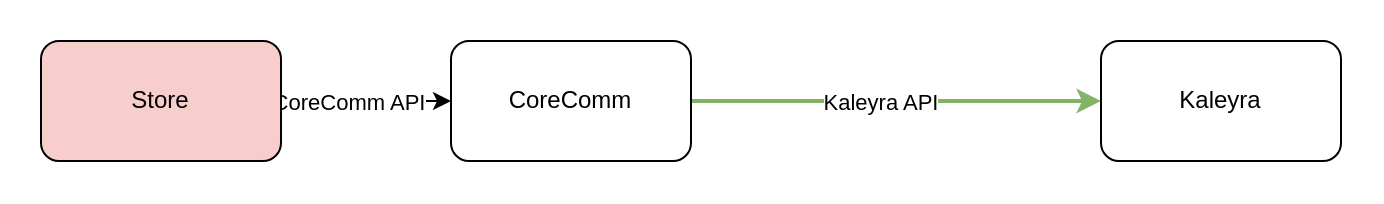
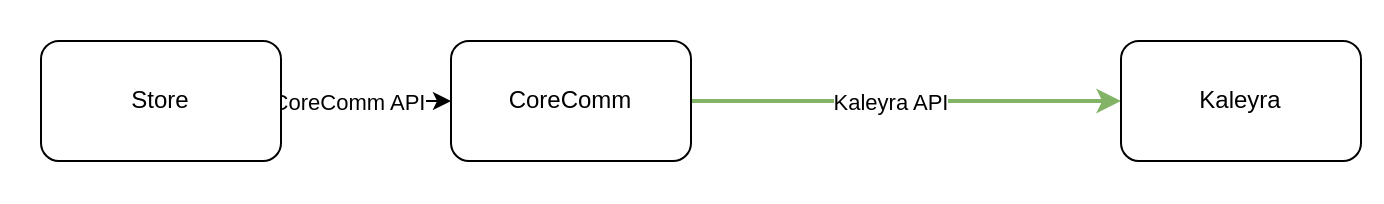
  <mxCell id="0" />
  <mxCell id="1" parent="0" />
  <mxCell id="2" style="edgeStyle=orthogonalEdgeStyle;rounded=0;orthogonalLoop=1;jettySize=auto;html=1;" edge="1" parent="1" source="4" target="7"><mxGeometry relative="1" as="geometry" /></mxCell>
  <mxCell id="3" value="CoreComm API" style="edgeLabel;html=1;align=center;verticalAlign=middle;resizable=0;points=[];" vertex="1" connectable="0" parent="2"><mxGeometry x="-0.231" relative="1" as="geometry"><mxPoint as="offset" /></mxGeometry></mxCell>
- <mxCell id="4" value="Store" style="rounded=1;whiteSpace=wrap;html=1;fillColor=#f8cecc;" vertex="1" parent="1"><mxGeometry x="20" y="20" width="120" height="60" as="geometry" /></mxCell>
+ <mxCell id="4" value="Store" style="rounded=1;whiteSpace=wrap;html=1;" vertex="1" parent="1"><mxGeometry x="20" y="20" width="120" height="60" as="geometry" /></mxCell>
  <mxCell id="5" value="" style="edgeStyle=orthogonalEdgeStyle;rounded=0;orthogonalLoop=1;jettySize=auto;html=1;fillColor=#d5e8d4;strokeColor=#82b366;strokeWidth=2;" edge="1" parent="1" source="7" target="8"><mxGeometry relative="1" as="geometry" /></mxCell>
  <mxCell id="6" value="Kaleyra API" style="edgeLabel;html=1;align=center;verticalAlign=middle;resizable=0;points=[];" vertex="1" connectable="0" parent="5"><mxGeometry x="-0.083" relative="1" as="geometry"><mxPoint as="offset" /></mxGeometry></mxCell>
  <mxCell id="7" value="CoreComm" style="rounded=1;whiteSpace=wrap;html=1;" vertex="1" parent="1"><mxGeometry x="225" y="20" width="120" height="60" as="geometry" /></mxCell>
- <mxCell id="8" value="Kaleyra" style="rounded=1;whiteSpace=wrap;html=1;" vertex="1" parent="1"><mxGeometry x="550" y="20" width="120" height="60" as="geometry" /></mxCell>
+ <mxCell id="8" value="Kaleyra" style="rounded=1;whiteSpace=wrap;html=1;" vertex="1" parent="1"><mxGeometry x="560" y="20" width="120" height="60" as="geometry" /></mxCell>
